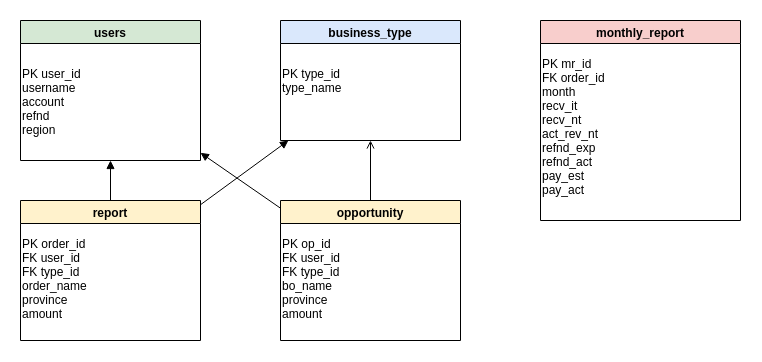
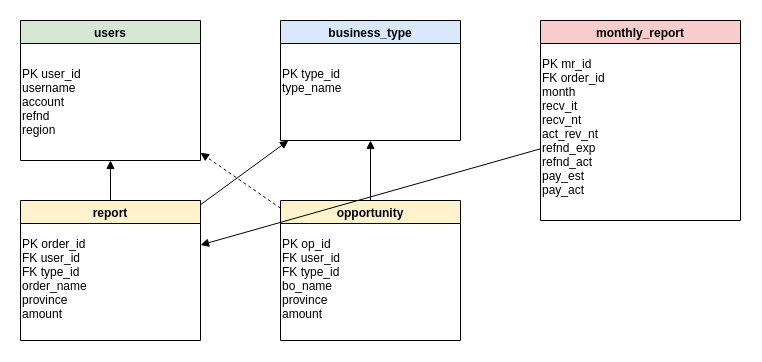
  <mxCell id="0" />
  <mxCell id="1" parent="0" />
  <mxCell id="2" value="users" style="swimlane;fillColor=#D5E8D4;" parent="1" vertex="1"><mxGeometry x="20" y="20" width="180" height="140" as="geometry" /></mxCell>
  <mxCell id="3" value="PK user_id&#10;username&#10;account&#10;refnd&#10;region" style="text" parent="2" vertex="1"><mxGeometry y="40" width="180" height="100" as="geometry" /></mxCell>
  <mxCell id="4" value="business_type" style="swimlane;fillColor=#DAE8FC;" parent="1" vertex="1"><mxGeometry x="280" y="20" width="180" height="120" as="geometry" /></mxCell>
  <mxCell id="5" value="PK type_id&#10;type_name" style="text" parent="4" vertex="1"><mxGeometry y="40" width="180" height="80" as="geometry" /></mxCell>
  <mxCell id="6" value="report" style="swimlane;fillColor=#FFF2CC;" parent="1" vertex="1"><mxGeometry x="20" y="200" width="180" height="140" as="geometry" /></mxCell>
  <mxCell id="7" value="PK order_id&#10;FK user_id&#10;FK type_id&#10;order_name&#10;province&#10;amount" style="text" parent="6" vertex="1"><mxGeometry y="30" width="180" height="100" as="geometry" /></mxCell>
  <mxCell id="8" value="opportunity" style="swimlane;fillColor=#FFF2CC;" parent="1" vertex="1"><mxGeometry x="280" y="200" width="180" height="140" as="geometry" /></mxCell>
  <mxCell id="9" value="PK op_id&#10;FK user_id&#10;FK type_id&#10;bo_name&#10;province&#10;amount" style="text" parent="8" vertex="1"><mxGeometry y="30" width="180" height="100" as="geometry" /></mxCell>
  <mxCell id="10" value="monthly_report" style="swimlane;fillColor=#F8CECC;" parent="1" vertex="1"><mxGeometry x="540" y="20" width="200" height="200" as="geometry" /></mxCell>
  <mxCell id="11" value="PK mr_id&#10;FK order_id&#10;month&#10;recv_it&#10;recv_nt&#10;act_rev_nt&#10;refnd_exp&#10;refnd_act&#10;pay_est&#10;pay_act" style="text" parent="10" vertex="1"><mxGeometry y="30" width="200" height="160" as="geometry" /></mxCell>
  <mxCell id="12" style="endArrow=block;strokeColor=#000000;" parent="1" source="6" target="2" edge="1"><mxGeometry relative="1" as="geometry" /></mxCell>
  <mxCell id="13" style="endArrow=block;strokeColor=#000000;" parent="1" source="6" target="4" edge="1"><mxGeometry relative="1" as="geometry" /></mxCell>
- <mxCell id="14" style="endArrow=block;strokeColor=#000000;" parent="1" source="8" target="2" edge="1"><mxGeometry relative="1" as="geometry" /></mxCell>
- <mxCell id="15" style="endArrow=open;strokeColor=#000000;" parent="1" source="8" target="4" edge="1"><mxGeometry relative="1" as="geometry" /></mxCell>
+ <mxCell id="14" style="endArrow=block;strokeColor=#000000;dashed=1;" parent="1" source="8" target="2" edge="1"><mxGeometry relative="1" as="geometry" /></mxCell>
+ <mxCell id="15" style="endArrow=block;strokeColor=#000000;" parent="1" source="8" target="4" edge="1"><mxGeometry relative="1" as="geometry" /></mxCell>
+ <mxCell id="16" style="endArrow=block;strokeColor=#000000;" parent="1" source="10" target="6" edge="1"><mxGeometry relative="1" as="geometry" /></mxCell>
